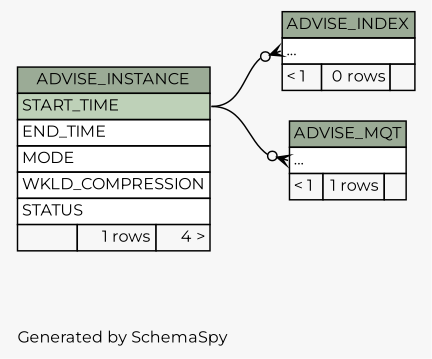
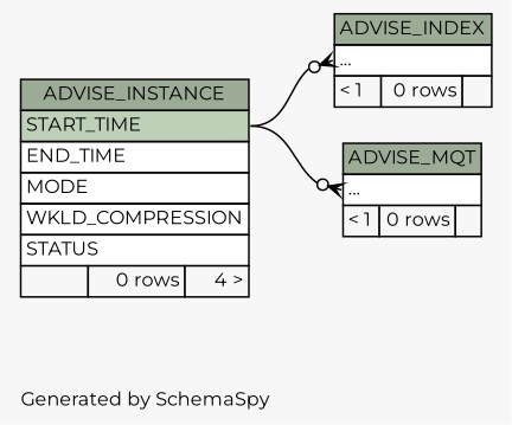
  digraph {
    bgcolor="#f7f7f7"
    fontname=Montserrat
    fontsize=11
    label="\nGenerated by SchemaSpy"
    labeljust=l
    nodesep=0.18
    rankdir=RL
    ranksep=0.46
    node [fontname=Montserrat fontsize=11 shape=plaintext]
    edge [arrowhead=none arrowsize=0.8 arrowtail=crowodot dir=back fontname=Montserrat headport="START_TIME:e" tailport="elipses:w"]
    n1 [label=<     <TABLE BORDER="0" CELLBORDER="1" CELLSPACING="0" BGCOLOR="#ffffff">       <TR><TD COLSPAN="3" BGCOLOR="#9bab96" ALIGN="CENTER">ADVISE_INDEX</TD></TR>       <TR><TD PORT="elipses" COLSPAN="3" ALIGN="LEFT">...</TD></TR>       <TR><TD ALIGN="LEFT" BGCOLOR="#f7f7f7">&lt; 1</TD><TD ALIGN="RIGHT" BGCOLOR="#f7f7f7">0 rows</TD><TD ALIGN="RIGHT" BGCOLOR="#f7f7f7">  </TD></TR>     </TABLE>>]
-   n2 [label=<     <TABLE BORDER="0" CELLBORDER="1" CELLSPACING="0" BGCOLOR="#ffffff">       <TR><TD COLSPAN="3" BGCOLOR="#9bab96" ALIGN="CENTER">ADVISE_INSTANCE</TD></TR>       <TR><TD PORT="START_TIME" COLSPAN="3" BGCOLOR="#bed1b8" ALIGN="LEFT">START_TIME</TD></TR>       <TR><TD PORT="END_TIME" COLSPAN="3" ALIGN="LEFT">END_TIME</TD></TR>       <TR><TD PORT="MODE" COLSPAN="3" ALIGN="LEFT">MODE</TD></TR>       <TR><TD PORT="WKLD_COMPRESSION" COLSPAN="3" ALIGN="LEFT">WKLD_COMPRESSION</TD></TR>       <TR><TD PORT="STATUS" COLSPAN="3" ALIGN="LEFT">STATUS</TD></TR>       <TR><TD ALIGN="LEFT" BGCOLOR="#f7f7f7">  </TD><TD ALIGN="RIGHT" BGCOLOR="#f7f7f7">1 rows</TD><TD ALIGN="RIGHT" BGCOLOR="#f7f7f7">4 &gt;</TD></TR>     </TABLE>>]
-   n3 [label=<     <TABLE BORDER="0" CELLBORDER="1" CELLSPACING="0" BGCOLOR="#ffffff">       <TR><TD COLSPAN="3" BGCOLOR="#9bab96" ALIGN="CENTER">ADVISE_MQT</TD></TR>       <TR><TD PORT="elipses" COLSPAN="3" ALIGN="LEFT">...</TD></TR>       <TR><TD ALIGN="LEFT" BGCOLOR="#f7f7f7">&lt; 1</TD><TD ALIGN="RIGHT" BGCOLOR="#f7f7f7">1 rows</TD><TD ALIGN="RIGHT" BGCOLOR="#f7f7f7">  </TD></TR>     </TABLE>>]
+   n2 [label=<     <TABLE BORDER="0" CELLBORDER="1" CELLSPACING="0" BGCOLOR="#ffffff">       <TR><TD COLSPAN="3" BGCOLOR="#9bab96" ALIGN="CENTER">ADVISE_INSTANCE</TD></TR>       <TR><TD PORT="START_TIME" COLSPAN="3" BGCOLOR="#bed1b8" ALIGN="LEFT">START_TIME</TD></TR>       <TR><TD PORT="END_TIME" COLSPAN="3" ALIGN="LEFT">END_TIME</TD></TR>       <TR><TD PORT="MODE" COLSPAN="3" ALIGN="LEFT">MODE</TD></TR>       <TR><TD PORT="WKLD_COMPRESSION" COLSPAN="3" ALIGN="LEFT">WKLD_COMPRESSION</TD></TR>       <TR><TD PORT="STATUS" COLSPAN="3" ALIGN="LEFT">STATUS</TD></TR>       <TR><TD ALIGN="LEFT" BGCOLOR="#f7f7f7">  </TD><TD ALIGN="RIGHT" BGCOLOR="#f7f7f7">0 rows</TD><TD ALIGN="RIGHT" BGCOLOR="#f7f7f7">4 &gt;</TD></TR>     </TABLE>>]
+   n3 [label=<     <TABLE BORDER="0" CELLBORDER="1" CELLSPACING="0" BGCOLOR="#ffffff">       <TR><TD COLSPAN="3" BGCOLOR="#9bab96" ALIGN="CENTER">ADVISE_MQT</TD></TR>       <TR><TD PORT="elipses" COLSPAN="3" ALIGN="LEFT">...</TD></TR>       <TR><TD ALIGN="LEFT" BGCOLOR="#f7f7f7">&lt; 1</TD><TD ALIGN="RIGHT" BGCOLOR="#f7f7f7">0 rows</TD><TD ALIGN="RIGHT" BGCOLOR="#f7f7f7">  </TD></TR>     </TABLE>>]
    n1 -> n2
    n3 -> n2
  }
